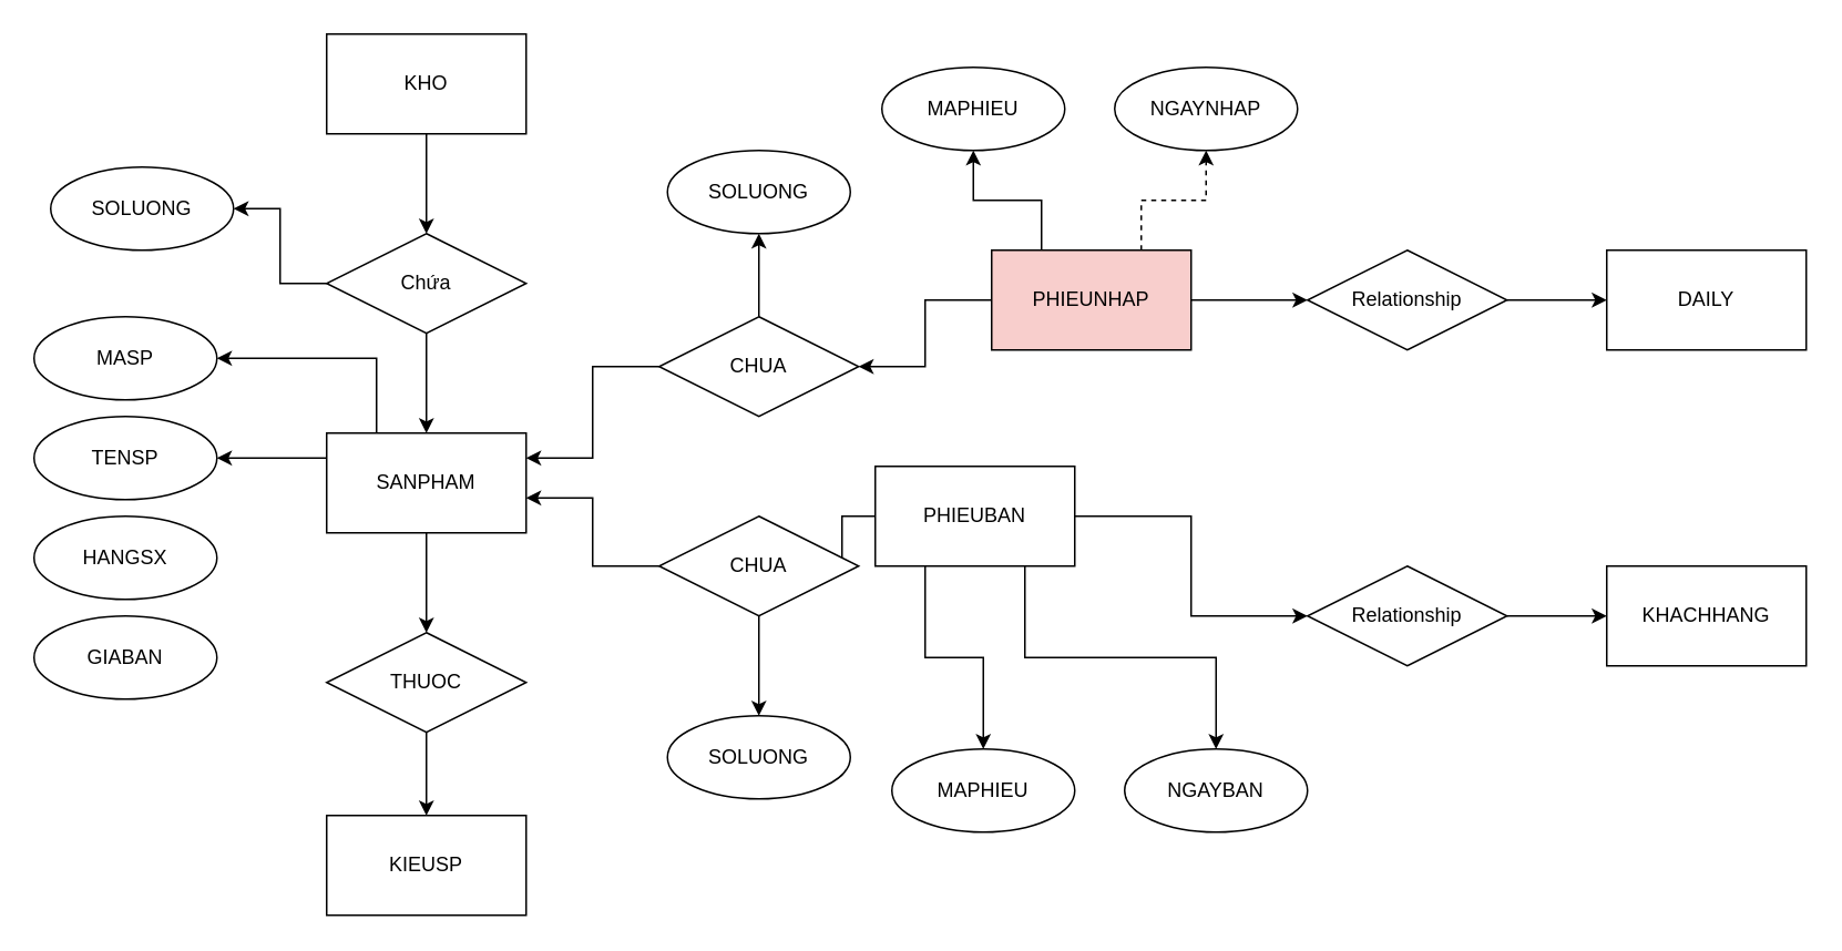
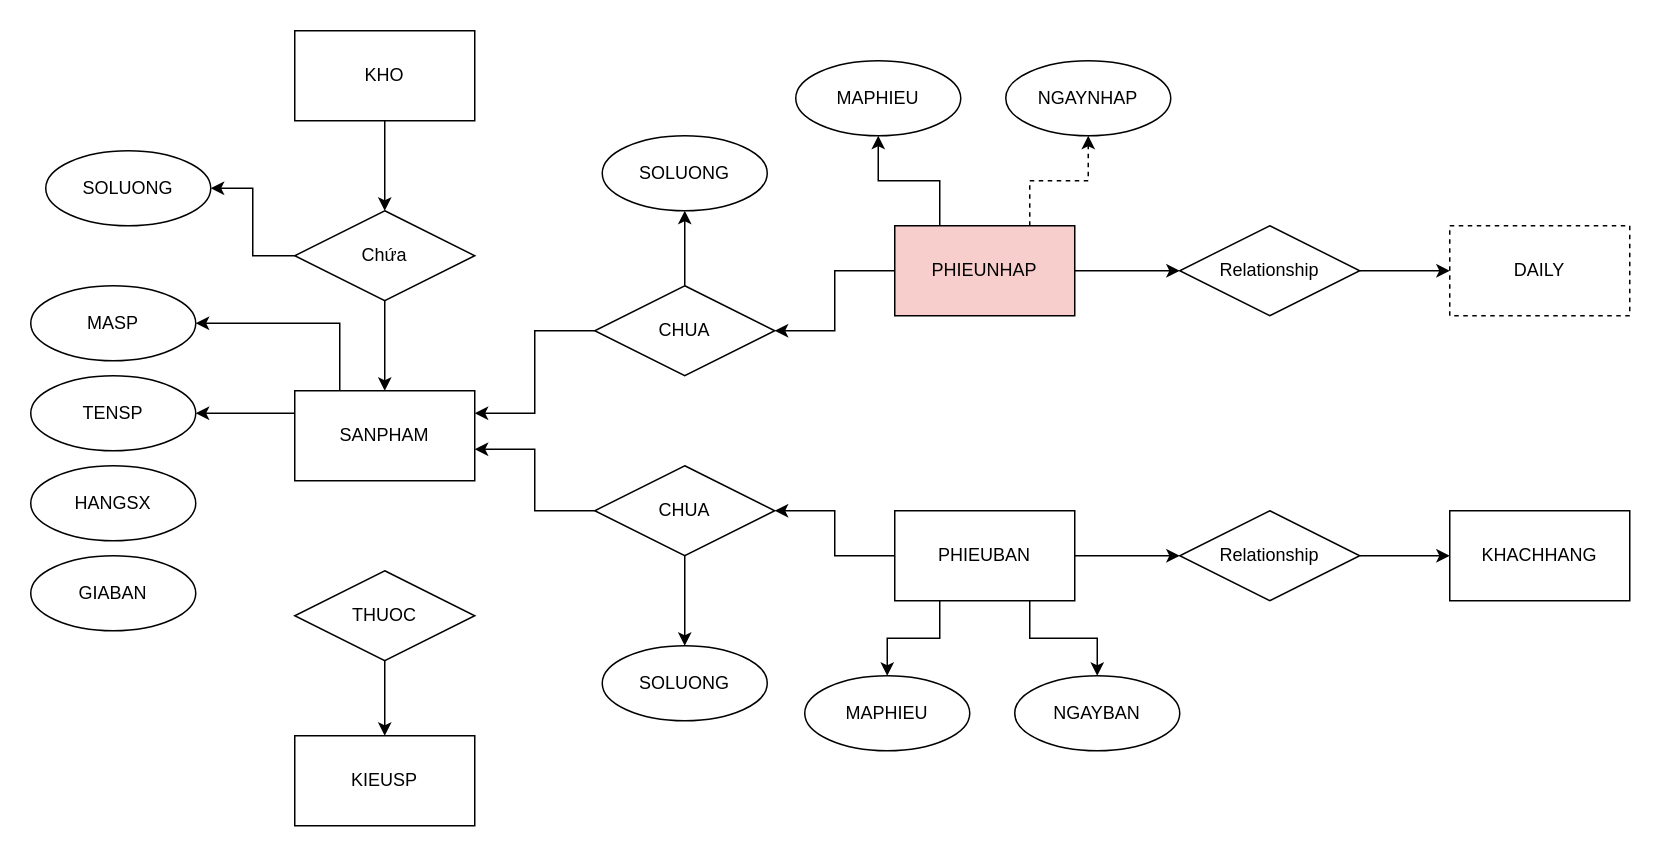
  <mxCell id="0" />
  <mxCell id="1" parent="0" />
  <mxCell id="2" style="edgeStyle=orthogonalEdgeStyle;rounded=0;orthogonalLoop=1;jettySize=auto;html=1;exitX=0.5;exitY=1;exitDx=0;exitDy=0;entryX=0.5;entryY=0;entryDx=0;entryDy=0;" edge="1" parent="1" source="3" target="6"><mxGeometry relative="1" as="geometry" /></mxCell>
  <mxCell id="3" value="KHO" style="rounded=0;whiteSpace=wrap;html=1;" vertex="1" parent="1"><mxGeometry x="196" y="20" width="120" height="60" as="geometry" /></mxCell>
  <mxCell id="4" style="edgeStyle=orthogonalEdgeStyle;rounded=0;orthogonalLoop=1;jettySize=auto;html=1;exitX=0.5;exitY=1;exitDx=0;exitDy=0;entryX=0.5;entryY=0;entryDx=0;entryDy=0;" edge="1" parent="1" source="6" target="10"><mxGeometry relative="1" as="geometry" /></mxCell>
  <mxCell id="5" style="edgeStyle=orthogonalEdgeStyle;rounded=0;orthogonalLoop=1;jettySize=auto;html=1;exitX=0;exitY=0.5;exitDx=0;exitDy=0;entryX=1;entryY=0.5;entryDx=0;entryDy=0;" edge="1" parent="1" source="6" target="36"><mxGeometry relative="1" as="geometry" /></mxCell>
  <mxCell id="6" value="Chứa" style="rhombus;whiteSpace=wrap;html=1;" vertex="1" parent="1"><mxGeometry x="196" y="140" width="120" height="60" as="geometry" /></mxCell>
- <mxCell id="7" style="edgeStyle=orthogonalEdgeStyle;rounded=0;orthogonalLoop=1;jettySize=auto;html=1;exitX=0.5;exitY=1;exitDx=0;exitDy=0;entryX=0.5;entryY=0;entryDx=0;entryDy=0;" edge="1" parent="1" source="10" target="12"><mxGeometry relative="1" as="geometry" /></mxCell>
  <mxCell id="8" style="edgeStyle=orthogonalEdgeStyle;rounded=0;orthogonalLoop=1;jettySize=auto;html=1;exitX=0.25;exitY=0;exitDx=0;exitDy=0;entryX=1;entryY=0.5;entryDx=0;entryDy=0;" edge="1" parent="1" source="10" target="37"><mxGeometry relative="1" as="geometry" /></mxCell>
  <mxCell id="9" style="edgeStyle=orthogonalEdgeStyle;rounded=0;orthogonalLoop=1;jettySize=auto;html=1;exitX=0;exitY=0.25;exitDx=0;exitDy=0;" edge="1" parent="1" source="10" target="38"><mxGeometry relative="1" as="geometry" /></mxCell>
  <mxCell id="10" value="SANPHAM" style="rounded=0;whiteSpace=wrap;html=1;" vertex="1" parent="1"><mxGeometry x="196" y="260" width="120" height="60" as="geometry" /></mxCell>
  <mxCell id="11" style="edgeStyle=orthogonalEdgeStyle;rounded=0;orthogonalLoop=1;jettySize=auto;html=1;exitX=0.5;exitY=1;exitDx=0;exitDy=0;" edge="1" parent="1" source="12" target="13"><mxGeometry relative="1" as="geometry" /></mxCell>
  <mxCell id="12" value="THUOC" style="rhombus;whiteSpace=wrap;html=1;" vertex="1" parent="1"><mxGeometry x="196" y="380" width="120" height="60" as="geometry" /></mxCell>
  <mxCell id="13" value="KIEUSP" style="rounded=0;whiteSpace=wrap;html=1;" vertex="1" parent="1"><mxGeometry x="196" y="490" width="120" height="60" as="geometry" /></mxCell>
  <mxCell id="14" style="edgeStyle=orthogonalEdgeStyle;rounded=0;orthogonalLoop=1;jettySize=auto;html=1;exitX=0;exitY=0.5;exitDx=0;exitDy=0;entryX=1;entryY=0.5;entryDx=0;entryDy=0;" edge="1" parent="1" source="18" target="26"><mxGeometry relative="1" as="geometry" /></mxCell>
  <mxCell id="15" style="edgeStyle=orthogonalEdgeStyle;rounded=0;orthogonalLoop=1;jettySize=auto;html=1;exitX=1;exitY=0.5;exitDx=0;exitDy=0;entryX=0;entryY=0.5;entryDx=0;entryDy=0;" edge="1" parent="1" source="18" target="33"><mxGeometry relative="1" as="geometry" /></mxCell>
  <mxCell id="16" style="edgeStyle=orthogonalEdgeStyle;rounded=0;orthogonalLoop=1;jettySize=auto;html=1;exitX=0.25;exitY=0;exitDx=0;exitDy=0;entryX=0.5;entryY=1;entryDx=0;entryDy=0;" edge="1" parent="1" source="18" target="43"><mxGeometry relative="1" as="geometry" /></mxCell>
  <mxCell id="17" style="edgeStyle=orthogonalEdgeStyle;rounded=0;orthogonalLoop=1;jettySize=auto;html=1;exitX=0.75;exitY=0;exitDx=0;exitDy=0;entryX=0.5;entryY=1;entryDx=0;entryDy=0;dashed=1;" edge="1" parent="1" source="18" target="44"><mxGeometry relative="1" as="geometry" /></mxCell>
  <mxCell id="18" value="PHIEUNHAP" style="rounded=0;whiteSpace=wrap;html=1;fillColor=#f8cecc;" vertex="1" parent="1"><mxGeometry x="596" y="150" width="120" height="60" as="geometry" /></mxCell>
  <mxCell id="19" style="edgeStyle=orthogonalEdgeStyle;rounded=0;orthogonalLoop=1;jettySize=auto;html=1;exitX=0;exitY=0.5;exitDx=0;exitDy=0;" edge="1" parent="1" source="23" target="29"><mxGeometry relative="1" as="geometry" /></mxCell>
  <mxCell id="20" style="edgeStyle=orthogonalEdgeStyle;rounded=0;orthogonalLoop=1;jettySize=auto;html=1;exitX=1;exitY=0.5;exitDx=0;exitDy=0;entryX=0;entryY=0.5;entryDx=0;entryDy=0;" edge="1" parent="1" source="23" target="35"><mxGeometry relative="1" as="geometry" /></mxCell>
  <mxCell id="21" style="edgeStyle=orthogonalEdgeStyle;rounded=0;orthogonalLoop=1;jettySize=auto;html=1;exitX=0.25;exitY=1;exitDx=0;exitDy=0;" edge="1" parent="1" source="23" target="45"><mxGeometry relative="1" as="geometry" /></mxCell>
  <mxCell id="22" style="edgeStyle=orthogonalEdgeStyle;rounded=0;orthogonalLoop=1;jettySize=auto;html=1;exitX=0.75;exitY=1;exitDx=0;exitDy=0;" edge="1" parent="1" source="23" target="46"><mxGeometry relative="1" as="geometry" /></mxCell>
- <mxCell id="23" value="PHIEUBAN" style="rounded=0;whiteSpace=wrap;html=1;" vertex="1" parent="1"><mxGeometry x="526" y="280" width="120" height="60" as="geometry" /></mxCell>
+ <mxCell id="23" value="PHIEUBAN" style="rounded=0;whiteSpace=wrap;html=1;" vertex="1" parent="1"><mxGeometry x="596" y="340" width="120" height="60" as="geometry" /></mxCell>
  <mxCell id="24" style="edgeStyle=orthogonalEdgeStyle;rounded=0;orthogonalLoop=1;jettySize=auto;html=1;exitX=0;exitY=0.5;exitDx=0;exitDy=0;entryX=1;entryY=0.25;entryDx=0;entryDy=0;" edge="1" parent="1" source="26" target="10"><mxGeometry relative="1" as="geometry" /></mxCell>
  <mxCell id="25" style="edgeStyle=orthogonalEdgeStyle;rounded=0;orthogonalLoop=1;jettySize=auto;html=1;exitX=0.5;exitY=0;exitDx=0;exitDy=0;entryX=0.5;entryY=1;entryDx=0;entryDy=0;" edge="1" parent="1" source="26" target="41"><mxGeometry relative="1" as="geometry" /></mxCell>
  <mxCell id="26" value="CHUA" style="rhombus;whiteSpace=wrap;html=1;" vertex="1" parent="1"><mxGeometry x="396" y="190" width="120" height="60" as="geometry" /></mxCell>
  <mxCell id="27" style="edgeStyle=orthogonalEdgeStyle;rounded=0;orthogonalLoop=1;jettySize=auto;html=1;exitX=0;exitY=0.5;exitDx=0;exitDy=0;entryX=1;entryY=0.65;entryDx=0;entryDy=0;entryPerimeter=0;" edge="1" parent="1" source="29" target="10"><mxGeometry relative="1" as="geometry" /></mxCell>
  <mxCell id="28" style="edgeStyle=orthogonalEdgeStyle;rounded=0;orthogonalLoop=1;jettySize=auto;html=1;exitX=0.5;exitY=1;exitDx=0;exitDy=0;entryX=0.5;entryY=0;entryDx=0;entryDy=0;" edge="1" parent="1" source="29" target="42"><mxGeometry relative="1" as="geometry" /></mxCell>
  <mxCell id="29" value="CHUA" style="rhombus;whiteSpace=wrap;html=1;" vertex="1" parent="1"><mxGeometry x="396" y="310" width="120" height="60" as="geometry" /></mxCell>
- <mxCell id="30" value="DAILY" style="rounded=0;whiteSpace=wrap;html=1;" vertex="1" parent="1"><mxGeometry x="966" y="150" width="120" height="60" as="geometry" /></mxCell>
+ <mxCell id="30" value="DAILY" style="rounded=0;whiteSpace=wrap;html=1;dashed=1;" vertex="1" parent="1"><mxGeometry x="966" y="150" width="120" height="60" as="geometry" /></mxCell>
  <mxCell id="31" value="KHACHHANG" style="rounded=0;whiteSpace=wrap;html=1;" vertex="1" parent="1"><mxGeometry x="966" y="340" width="120" height="60" as="geometry" /></mxCell>
  <mxCell id="32" style="edgeStyle=orthogonalEdgeStyle;rounded=0;orthogonalLoop=1;jettySize=auto;html=1;exitX=1;exitY=0.5;exitDx=0;exitDy=0;entryX=0;entryY=0.5;entryDx=0;entryDy=0;" edge="1" parent="1" source="33" target="30"><mxGeometry relative="1" as="geometry" /></mxCell>
  <mxCell id="33" value="Relationship" style="rhombus;whiteSpace=wrap;html=1;" vertex="1" parent="1"><mxGeometry x="786" y="150" width="120" height="60" as="geometry" /></mxCell>
  <mxCell id="34" style="edgeStyle=orthogonalEdgeStyle;rounded=0;orthogonalLoop=1;jettySize=auto;html=1;exitX=1;exitY=0.5;exitDx=0;exitDy=0;entryX=0;entryY=0.5;entryDx=0;entryDy=0;" edge="1" parent="1" source="35" target="31"><mxGeometry relative="1" as="geometry" /></mxCell>
  <mxCell id="35" value="Relationship" style="rhombus;whiteSpace=wrap;html=1;" vertex="1" parent="1"><mxGeometry x="786" y="340" width="120" height="60" as="geometry" /></mxCell>
  <mxCell id="36" value="SOLUONG" style="ellipse;whiteSpace=wrap;html=1;" vertex="1" parent="1"><mxGeometry x="30" y="100" width="110" height="50" as="geometry" /></mxCell>
  <mxCell id="37" value="MASP" style="ellipse;whiteSpace=wrap;html=1;" vertex="1" parent="1"><mxGeometry x="20" y="190" width="110" height="50" as="geometry" /></mxCell>
  <mxCell id="38" value="TENSP" style="ellipse;whiteSpace=wrap;html=1;" vertex="1" parent="1"><mxGeometry x="20" y="250" width="110" height="50" as="geometry" /></mxCell>
  <mxCell id="39" value="HANGSX" style="ellipse;whiteSpace=wrap;html=1;" vertex="1" parent="1"><mxGeometry x="20" y="310" width="110" height="50" as="geometry" /></mxCell>
  <mxCell id="40" value="GIABAN" style="ellipse;whiteSpace=wrap;html=1;" vertex="1" parent="1"><mxGeometry x="20" y="370" width="110" height="50" as="geometry" /></mxCell>
  <mxCell id="41" value="SOLUONG" style="ellipse;whiteSpace=wrap;html=1;" vertex="1" parent="1"><mxGeometry x="401" y="90" width="110" height="50" as="geometry" /></mxCell>
  <mxCell id="42" value="SOLUONG" style="ellipse;whiteSpace=wrap;html=1;" vertex="1" parent="1"><mxGeometry x="401" y="430" width="110" height="50" as="geometry" /></mxCell>
  <mxCell id="43" value="MAPHIEU" style="ellipse;whiteSpace=wrap;html=1;" vertex="1" parent="1"><mxGeometry x="530" y="40" width="110" height="50" as="geometry" /></mxCell>
  <mxCell id="44" value="NGAYNHAP" style="ellipse;whiteSpace=wrap;html=1;" vertex="1" parent="1"><mxGeometry x="670" y="40" width="110" height="50" as="geometry" /></mxCell>
  <mxCell id="45" value="MAPHIEU" style="ellipse;whiteSpace=wrap;html=1;" vertex="1" parent="1"><mxGeometry x="536" y="450" width="110" height="50" as="geometry" /></mxCell>
  <mxCell id="46" value="NGAYBAN" style="ellipse;whiteSpace=wrap;html=1;" vertex="1" parent="1"><mxGeometry x="676" y="450" width="110" height="50" as="geometry" /></mxCell>
